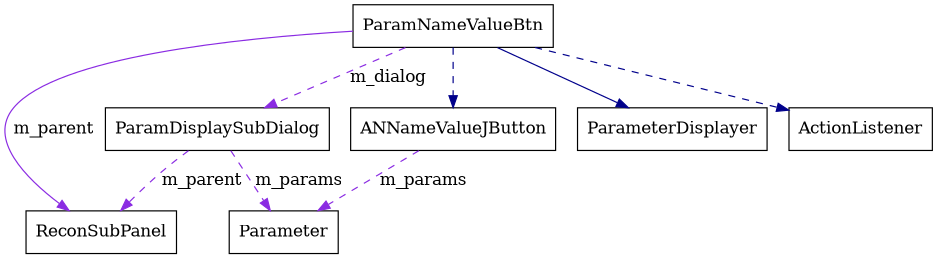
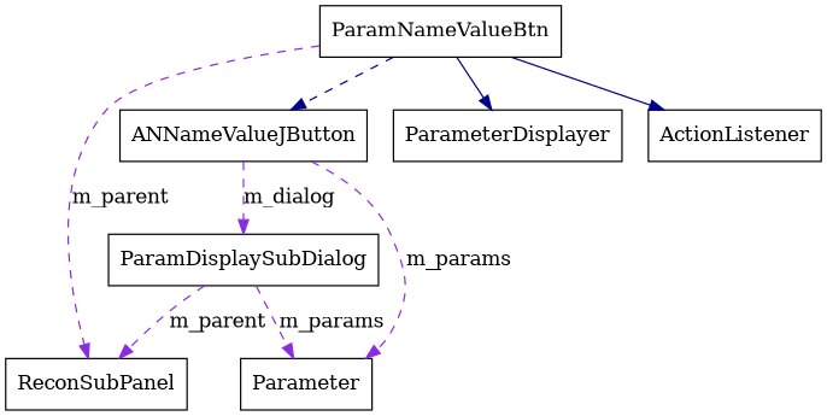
  digraph {
    node [shape=box]
    edge [color=blueviolet style=dashed]
    n1 [label=ParamNameValueBtn]
    n2 [label=ParamDisplaySubDialog]
    n3 [label=ReconSubPanel]
    n4 [label=ANNameValueJButton]
    n5 [label=ParameterDisplayer]
    n6 [label=ActionListener]
    n7 [label=Parameter]
-   n1 -> n2 [label=m_dialog]
-   n1 -> n3 [label=m_parent style=solid]
+   n4 -> n2 [label=m_dialog]
+   n1 -> n3 [label=m_parent]
    n1 -> n4 [color=blue4]
    n1 -> n5 [color=blue4 style=""]
-   n1 -> n6 [color=blue4]
+   n1 -> n6 [color=blue4 style=""]
    n2 -> n3 [label=m_parent]
    n2 -> n7 [label=m_params]
    n4 -> n7 [label=m_params]
  }
